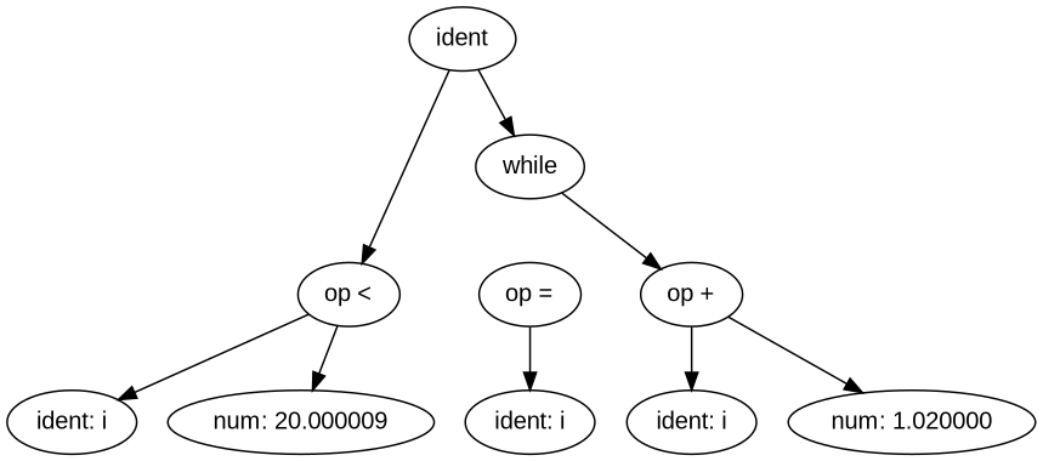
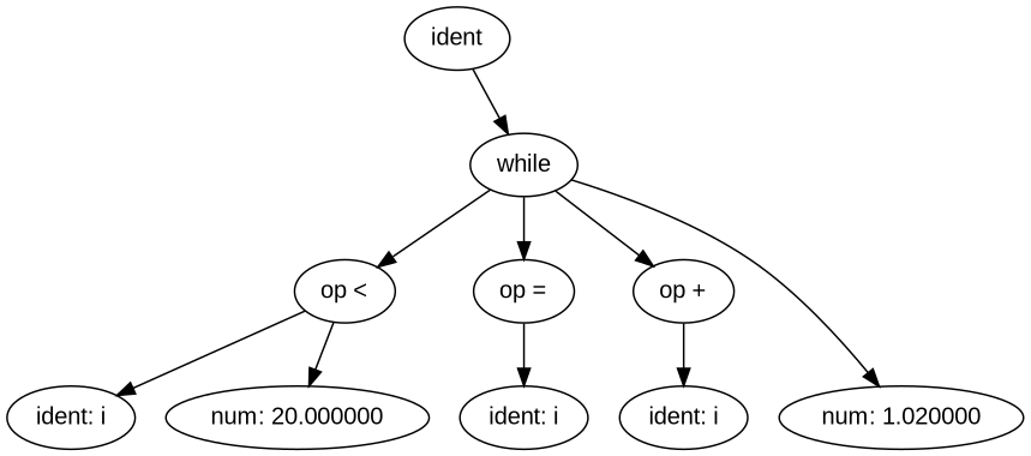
  digraph {
    fontname="Liberation Sans"
    node [fontname="Liberation Sans"]
    edge [fontname="Liberation Sans"]
    n1 [label=ident]
    n2 [label=while]
    n3 [label="op <"]
    n4 [label="op ="]
    n5 [label="op +"]
    n6 [label="ident: i"]
-   n7 [label="num: 20.000009"]
+   n7 [label="num: 20.000000"]
    n8 [label="ident: i"]
    n9 [label="ident: i"]
    n10 [label="num: 1.020000"]
    n1 -> n2
-   n1 -> n3
+   n2 -> n3
+   n2 -> n4
    n2 -> n5
    n3 -> n6
    n3 -> n7
    n4 -> n8
    n5 -> n9
-   n5 -> n10
+   n2 -> n10
  }
